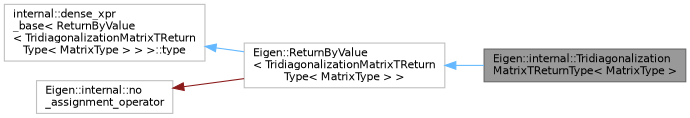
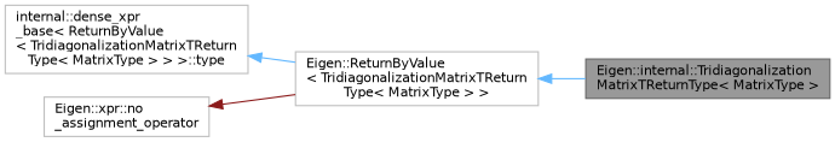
  digraph {
    rankdir=LR
    fontname="DejaVu Sans"
    node [color=grey75 fillcolor=white fontname="DejaVu Sans" fontsize=10 shape=box style=filled]
    edge [color=steelblue1 dir=back fontname="DejaVu Sans" fontsize=10 labelfontname=Helvetica labelfontsize=10 style=solid]
    n1 [color=gray40 fillcolor=grey60 fontcolor=black height=0.2 label="Eigen::internal::Tridiagonalization\lMatrixTReturnType\< MatrixType \>" width=0.4]
    n2 [height=0.2 label="Eigen::ReturnByValue\l\< TridiagonalizationMatrixTReturn\lType\< MatrixType \> \>" width=0.4]
    n3 [height=0.2 label="internal::dense_xpr\l_base\< ReturnByValue\l\< TridiagonalizationMatrixTReturn\lType\< MatrixType \> \> \>::type" width=0.4]
-   n4 [height=0.2 label="Eigen::internal::no\l_assignment_operator" width=0.4]
+   n4 [height=0.2 label="Eigen::xpr::no\l_assignment_operator" width=0.4]
    n2 -> n1
    n3 -> n2
    n4 -> n2 [color=firebrick4]
  }
